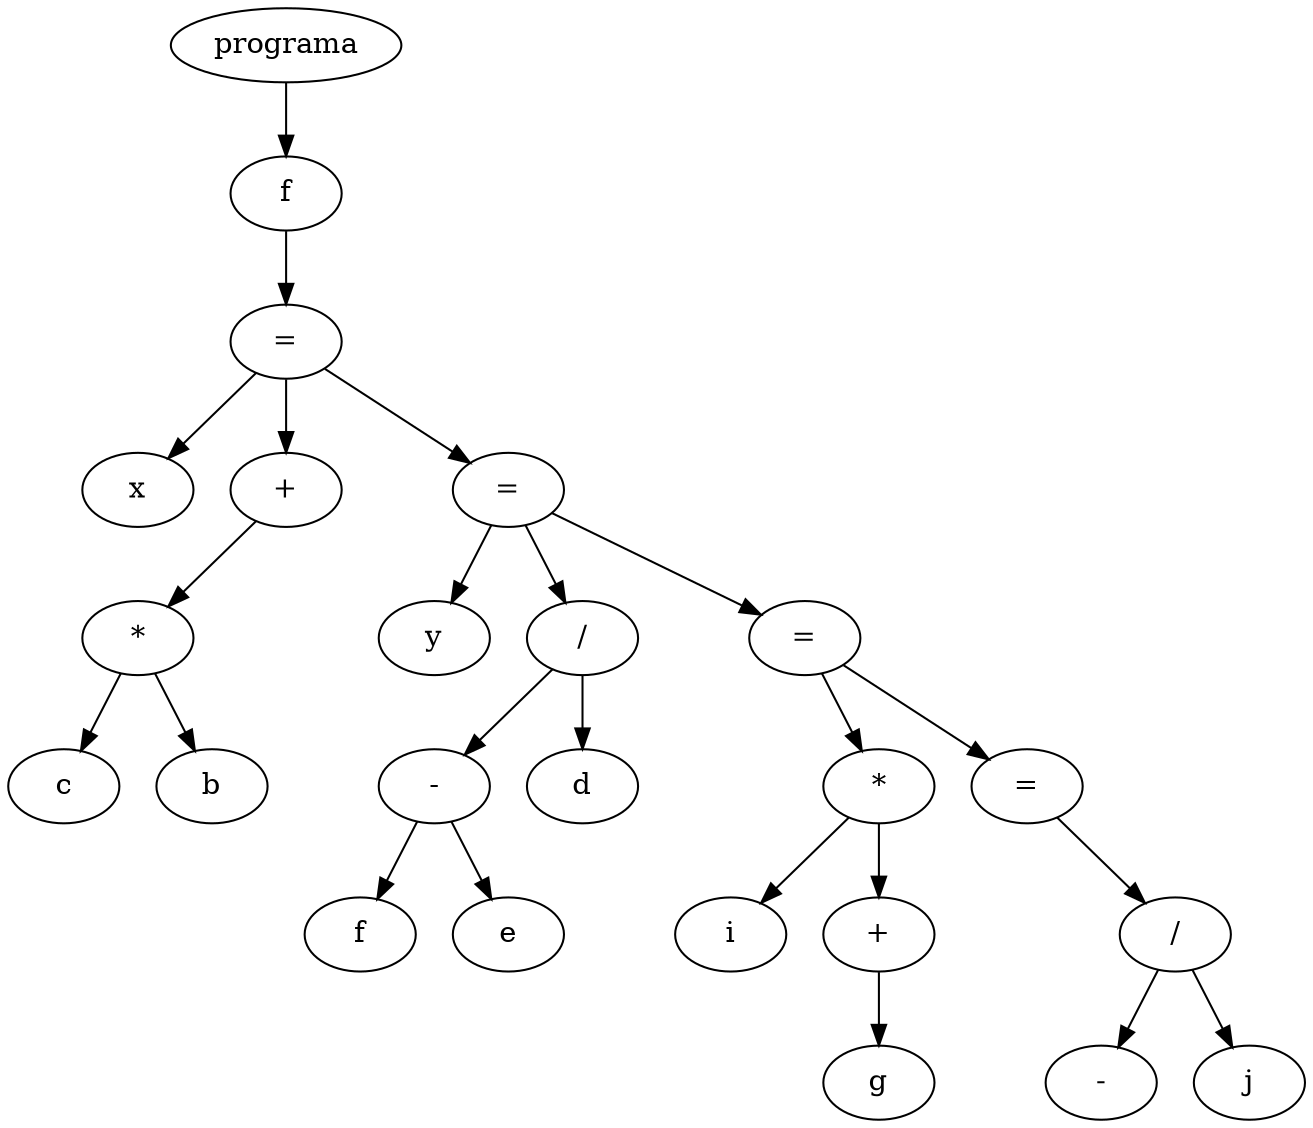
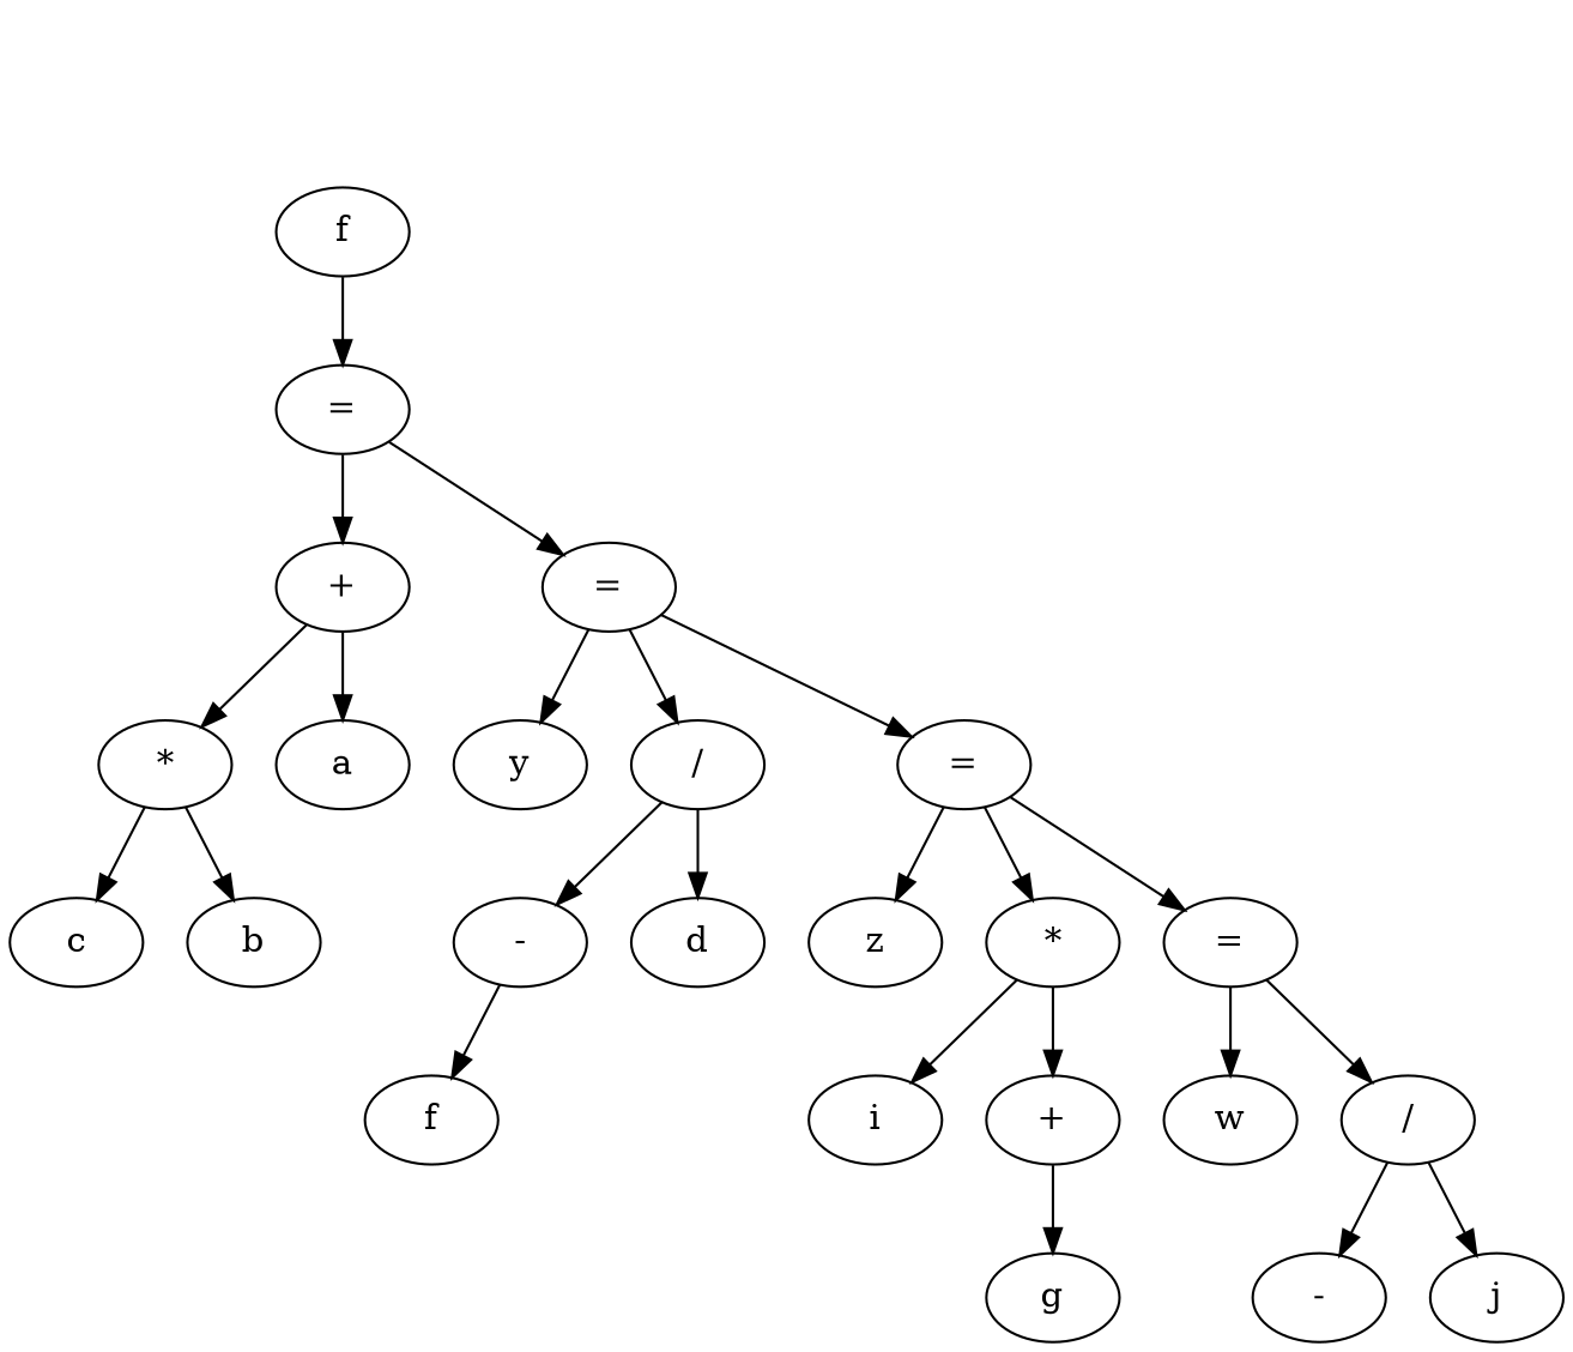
  digraph {
-   n1 [label=programa]
    n2 [label=f]
    n3 [label="="]
-   n4 [label=x]
    n5 [label="+"]
    n6 [label="="]
    n7 [label="*"]
+   n8 [label=a]
    n9 [label=y]
    n10 [label="/"]
    n11 [label="="]
    n12 [label=c]
    n13 [label=b]
    n14 [label="-"]
    n15 [label=d]
+   n16 [label=z]
    n17 [label="*"]
    n18 [label="="]
    n19 [label=f]
-   n20 [label=e]
    n21 [label=i]
    n22 [label="+"]
+   n23 [label=w]
    n24 [label="/"]
    n25 [label=g]
    n26 [label="-"]
    n27 [label=j]
-   n1 -> n2
    n2 -> n3
-   n3 -> n4
    n3 -> n5
    n3 -> n6
    n5 -> n7
+   n5 -> n8
    n6 -> n9
    n6 -> n10
    n6 -> n11
    n7 -> n12
    n7 -> n13
    n10 -> n14
    n10 -> n15
+   n11 -> n16
    n11 -> n17
    n11 -> n18
    n14 -> n19
-   n14 -> n20
    n17 -> n21
    n17 -> n22
+   n18 -> n23
    n18 -> n24
    n22 -> n25
    n24 -> n26
    n24 -> n27
  }
